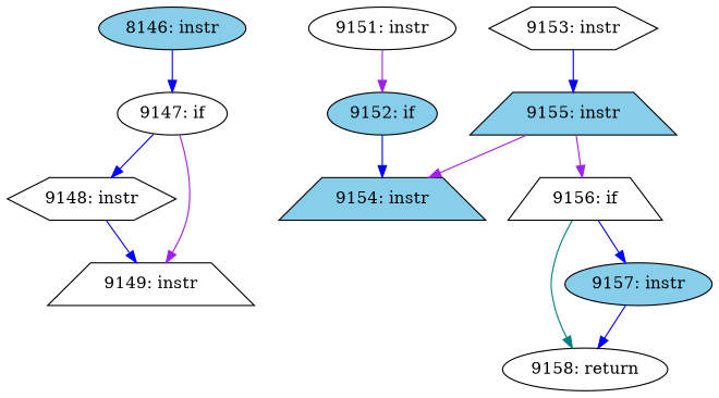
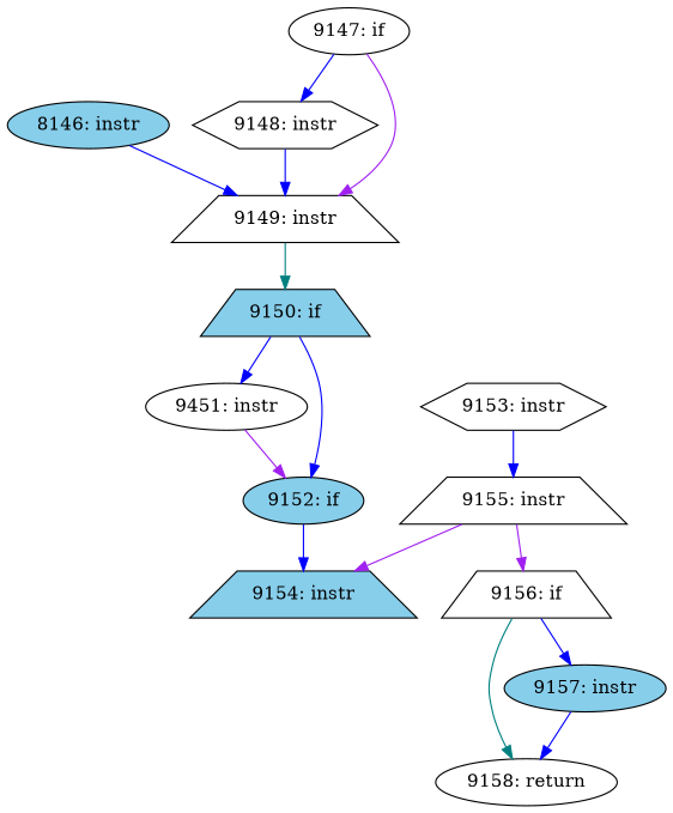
  digraph {
    node [fillcolor=white shape=ellipse style=filled]
    edge [color=blue]
    n1 [fillcolor=skyblue label="8146: instr"]
    n2 [label="9147: if"]
    n3 [label="9148: instr" shape=hexagon]
    n4 [label="9149: instr" shape=trapezium]
-   n6 [label="9151: instr"]
+   n5 [fillcolor=skyblue label="9150: if" shape=trapezium]
+   n6 [label="9451: instr"]
    n7 [fillcolor=skyblue label="9152: if"]
    n8 [fillcolor=skyblue label="9154: instr" shape=trapezium]
    n9 [label="9153: instr" shape=hexagon]
-   n10 [fillcolor=skyblue label="9155: instr" shape=trapezium]
+   n10 [label="9155: instr" shape=trapezium]
    n11 [label="9156: if" shape=trapezium]
    n12 [label="9158: return"]
    n13 [fillcolor=skyblue label="9157: instr"]
-   n1 -> n2
+   n1 -> n4
    n2 -> n3
    n2 -> n4 [color=purple]
    n3 -> n4
+   n4 -> n5 [color=teal]
+   n5 -> n6
+   n5 -> n7
    n6 -> n7 [color=purple]
    n7 -> n8
    n9 -> n10
    n10 -> n8 [color=purple]
    n10 -> n11 [color=purple]
    n11 -> n12 [color=teal]
    n11 -> n13
    n13 -> n12
  }
